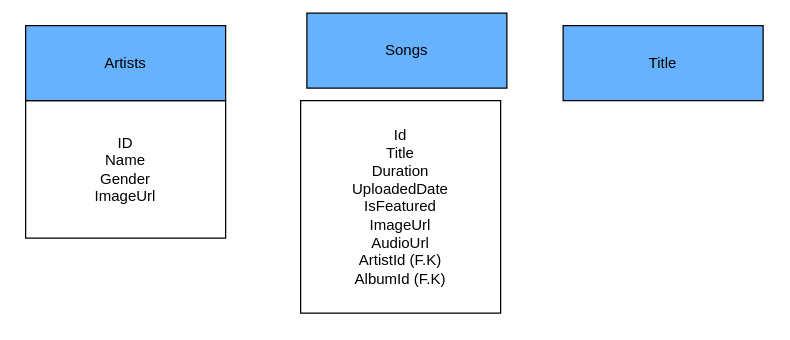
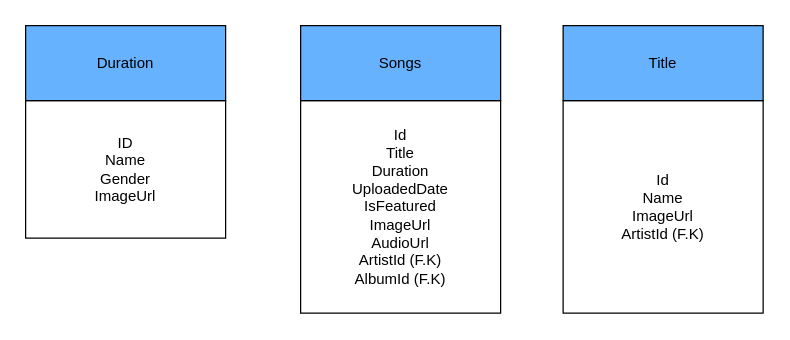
  <mxCell id="0" />
  <mxCell id="1" parent="0" />
  <mxCell id="2" value="ID&lt;br&gt;Name&lt;br&gt;Gender&lt;br&gt;ImageUrl" style="rounded=0;whiteSpace=wrap;html=1;" vertex="1" parent="1"><mxGeometry y="80" width="160" height="110" as="geometry" x="20" /></mxCell>
- <mxCell id="3" value="Artists" style="rounded=0;whiteSpace=wrap;html=1;fillColor=#66B2FF;" vertex="1" parent="1"><mxGeometry width="160" height="60" as="geometry" x="20" y="20" /></mxCell>
+ <mxCell id="3" value="Duration" style="rounded=0;whiteSpace=wrap;html=1;fillColor=#66B2FF;" vertex="1" parent="1"><mxGeometry width="160" height="60" as="geometry" x="20" y="20" /></mxCell>
  <mxCell id="4" value="Id&lt;br&gt;Title&lt;br&gt;Duration&lt;br&gt;UploadedDate&lt;br&gt;IsFeatured&lt;br&gt;ImageUrl&lt;br&gt;AudioUrl&lt;br&gt;ArtistId (F.K)&lt;br&gt;AlbumId (F.K)" style="rounded=0;whiteSpace=wrap;html=1;" vertex="1" parent="1"><mxGeometry x="240" y="80" width="160" height="170" as="geometry" /></mxCell>
- <mxCell id="5" value="Songs" style="rounded=0;whiteSpace=wrap;html=1;fillColor=#66B2FF;" vertex="1" parent="1"><mxGeometry x="245" y="10" width="160" height="60" as="geometry" /></mxCell>
+ <mxCell id="5" value="Songs" style="rounded=0;whiteSpace=wrap;html=1;fillColor=#66B2FF;" vertex="1" parent="1"><mxGeometry x="240" width="160" height="60" as="geometry" y="20" /></mxCell>
+ <mxCell id="6" value="Id&lt;br&gt;Name&lt;br&gt;ImageUrl&lt;br&gt;ArtistId (F.K)" style="rounded=0;whiteSpace=wrap;html=1;" vertex="1" parent="1"><mxGeometry x="450" y="80" width="160" height="170" as="geometry" /></mxCell>
  <mxCell id="7" value="Title" style="rounded=0;whiteSpace=wrap;html=1;fillColor=#66B2FF;" vertex="1" parent="1"><mxGeometry x="450" width="160" height="60" as="geometry" y="20" /></mxCell>
